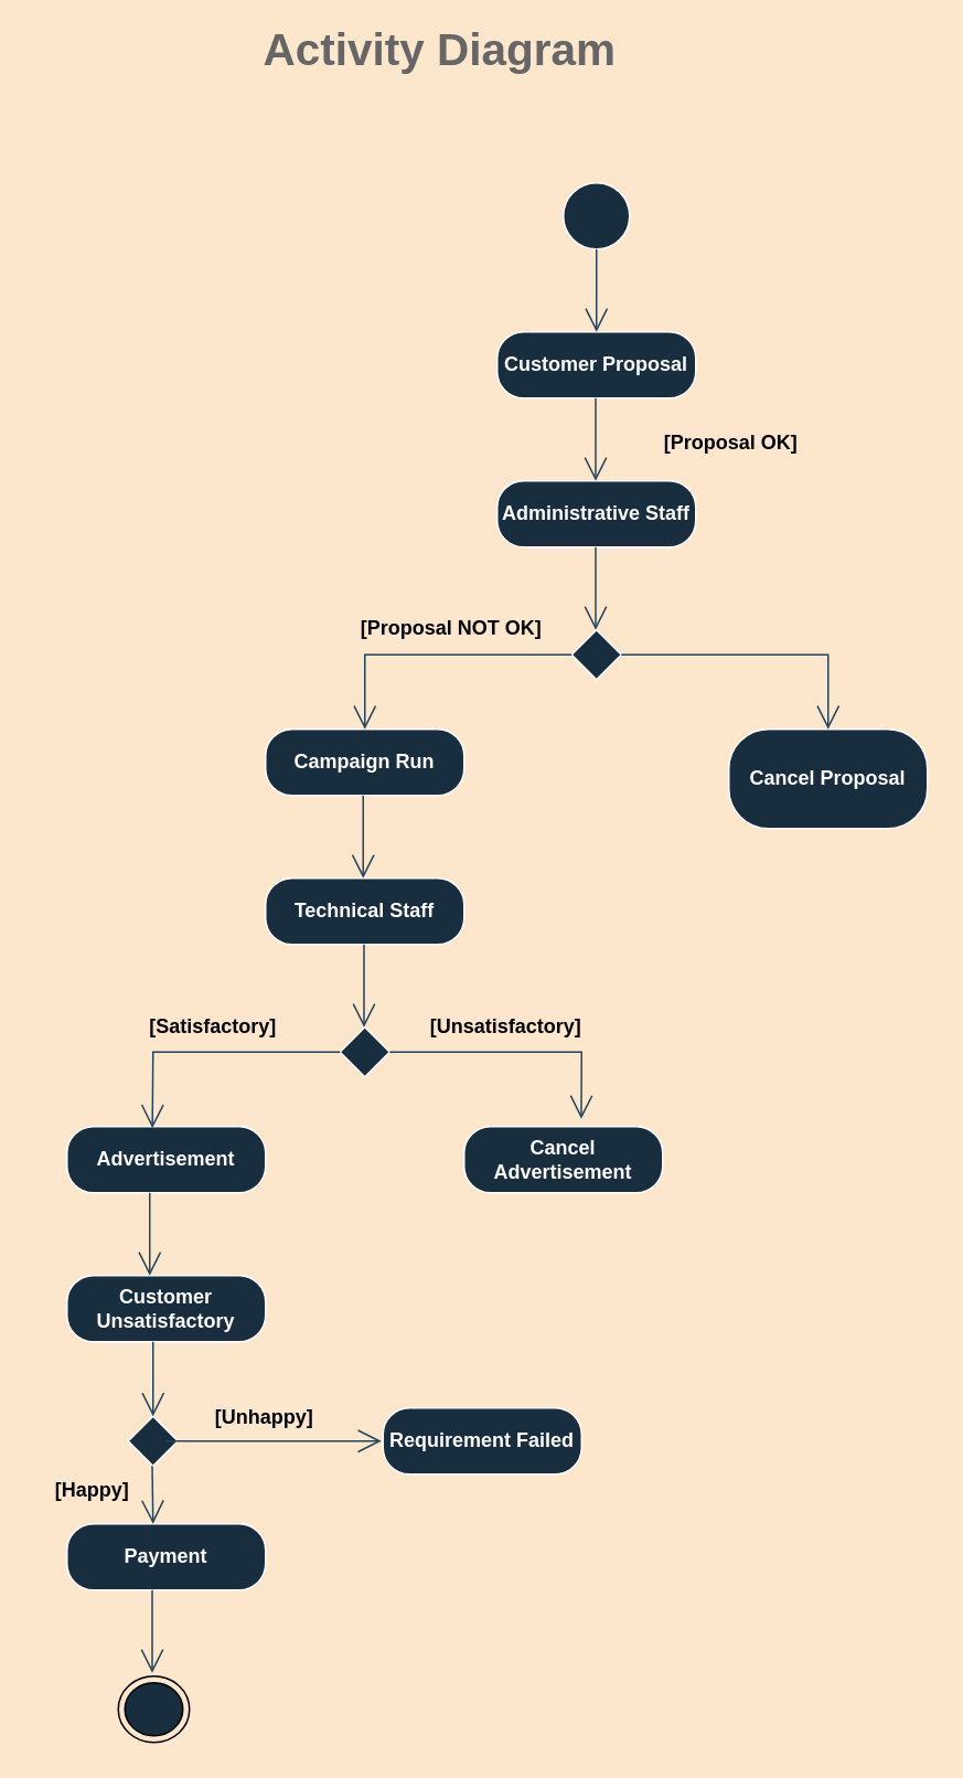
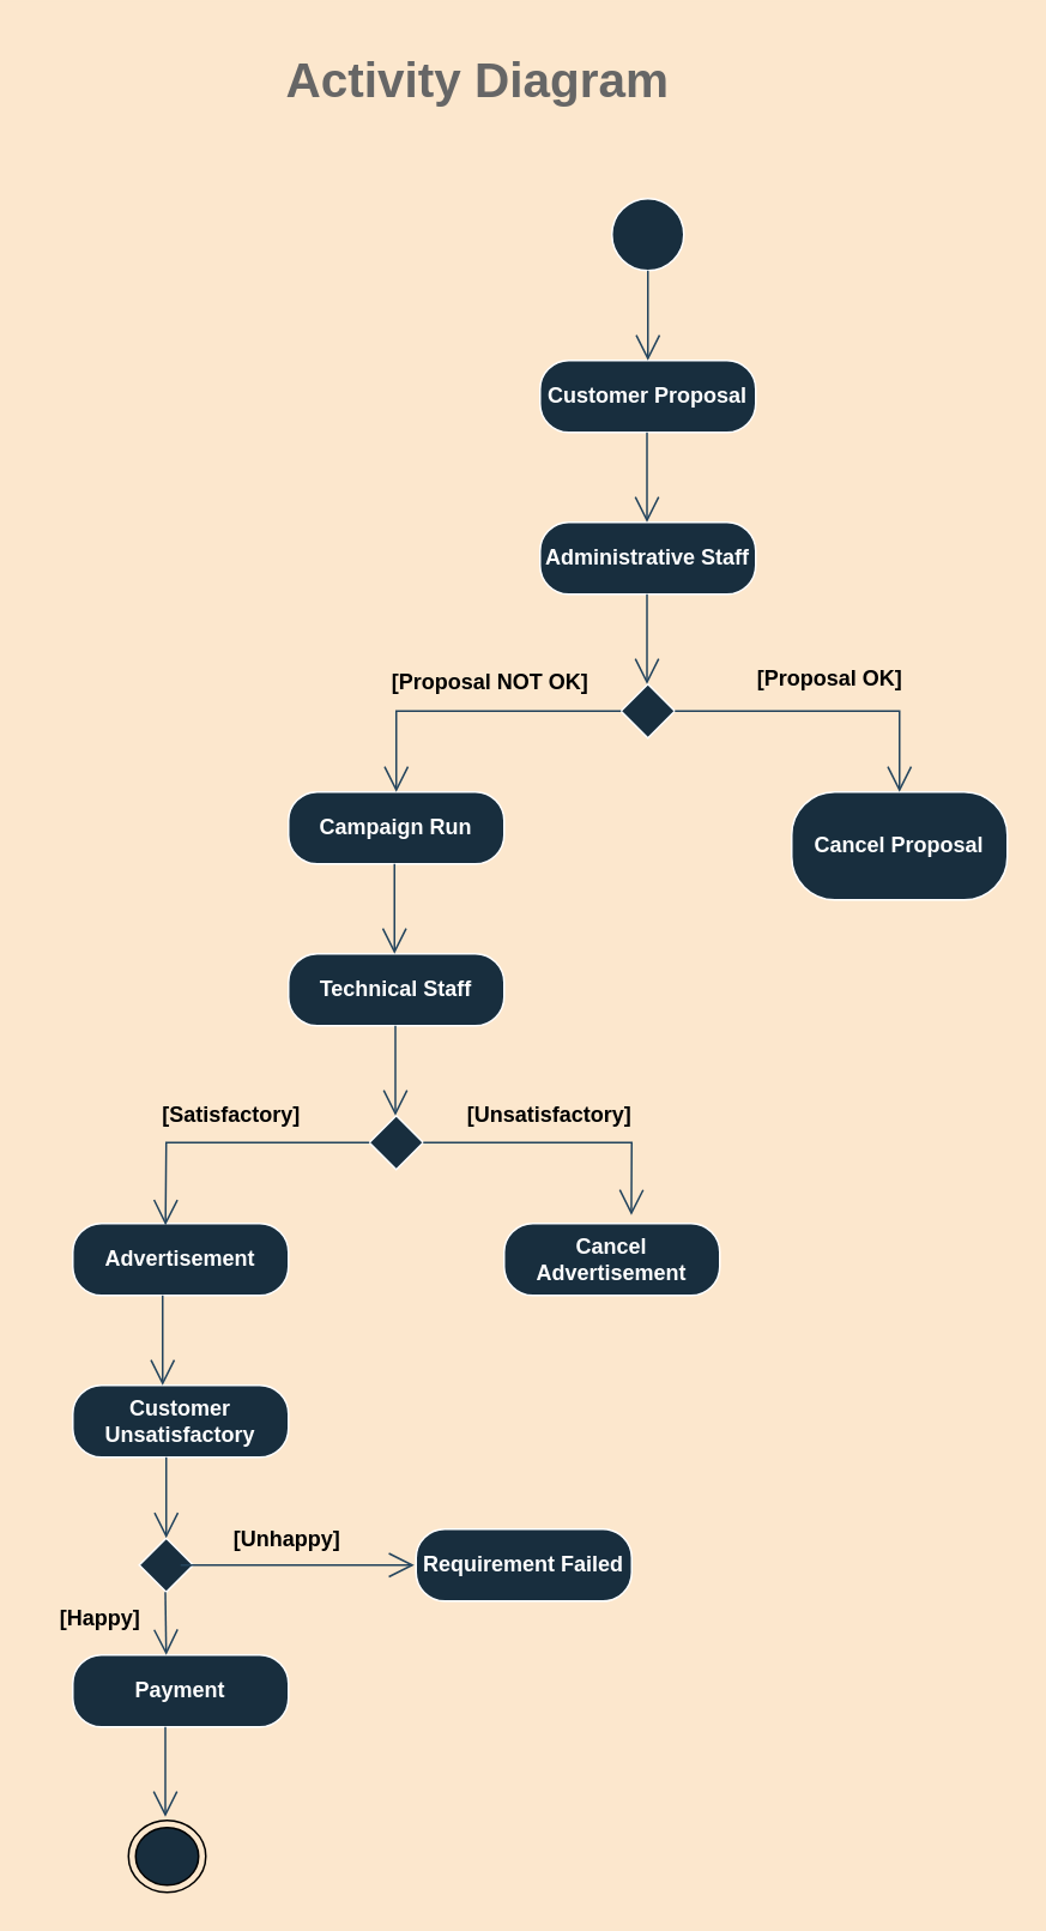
  <mxCell id="0" />
  <mxCell id="1" parent="0" />
  <mxCell id="2" value="" style="ellipse;whiteSpace=wrap;html=1;aspect=fixed;fillColor=#182E3E;strokeColor=#FFFFFF;fontColor=#FFFFFF;" parent="1" vertex="1"><mxGeometry x="340" y="110" width="40" height="40" as="geometry" /></mxCell>
  <mxCell id="3" value="Customer Proposal" style="rounded=1;whiteSpace=wrap;html=1;arcSize=40;fillColor=#182E3E;strokeColor=#FFFFFF;fontColor=#FFFFFF;fontStyle=1;fontSize=12;" parent="1" vertex="1"><mxGeometry x="300" y="200" width="120" height="40" as="geometry" /></mxCell>
  <mxCell id="4" value="Administrative Staff" style="rounded=1;whiteSpace=wrap;html=1;arcSize=40;fillColor=#182E3E;strokeColor=#FFFFFF;fontColor=#FFFFFF;fontStyle=1;fontSize=12;" parent="1" vertex="1"><mxGeometry x="300" y="290" width="120" height="40" as="geometry" /></mxCell>
  <mxCell id="5" value="Cancel Proposal" style="rounded=1;whiteSpace=wrap;html=1;arcSize=40;fillColor=#182E3E;strokeColor=#FFFFFF;fontColor=#FFFFFF;fontStyle=1;fontSize=12;" parent="1" vertex="1"><mxGeometry x="440" y="440" width="120" height="60" as="geometry" /></mxCell>
  <mxCell id="6" value="Campaign Run" style="rounded=1;whiteSpace=wrap;html=1;arcSize=40;fillColor=#182E3E;strokeColor=#FFFFFF;fontColor=#FFFFFF;fontStyle=1;fontSize=12;" parent="1" vertex="1"><mxGeometry x="160" y="440" width="120" height="40" as="geometry" /></mxCell>
  <mxCell id="7" value="Technical Staff" style="rounded=1;whiteSpace=wrap;html=1;arcSize=40;fillColor=#182E3E;strokeColor=#FFFFFF;fontColor=#FFFFFF;fontStyle=1;fontSize=12;" parent="1" vertex="1"><mxGeometry x="160" y="530" width="120" height="40" as="geometry" /></mxCell>
  <mxCell id="8" value="Advertisement" style="rounded=1;whiteSpace=wrap;html=1;arcSize=40;fillColor=#182E3E;strokeColor=#FFFFFF;fontColor=#FFFFFF;fontStyle=1;fontSize=12;" parent="1" vertex="1"><mxGeometry x="40" y="680" width="120" height="40" as="geometry" /></mxCell>
  <mxCell id="9" value="" style="rhombus;whiteSpace=wrap;html=1;fillColor=#182E3E;strokeColor=#FFFFFF;fontColor=#FFFFFF;" parent="1" vertex="1"><mxGeometry x="345" y="380" width="30" height="30" as="geometry" /></mxCell>
  <mxCell id="10" value="" style="rhombus;whiteSpace=wrap;html=1;fillColor=#182E3E;strokeColor=#FFFFFF;fontColor=#FFFFFF;" parent="1" vertex="1"><mxGeometry x="205" y="620" width="30" height="30" as="geometry" /></mxCell>
  <mxCell id="11" value="Cancel Advertisement" style="rounded=1;whiteSpace=wrap;html=1;arcSize=40;fillColor=#182E3E;strokeColor=#FFFFFF;fontColor=#FFFFFF;fontStyle=1;fontSize=12;" parent="1" vertex="1"><mxGeometry x="280" y="680" width="120" height="40" as="geometry" /></mxCell>
  <mxCell id="12" value="Customer Unsatisfactory" style="rounded=1;whiteSpace=wrap;html=1;arcSize=40;fillColor=#182E3E;strokeColor=#FFFFFF;fontColor=#FFFFFF;fontStyle=1;fontSize=12;" parent="1" vertex="1"><mxGeometry x="40" y="770" width="120" height="40" as="geometry" /></mxCell>
  <mxCell id="13" value="Payment" style="rounded=1;whiteSpace=wrap;html=1;arcSize=40;fillColor=#182E3E;strokeColor=#FFFFFF;fontColor=#FFFFFF;fontStyle=1;fontSize=12;" parent="1" vertex="1"><mxGeometry x="40" y="920" width="120" height="40" as="geometry" /></mxCell>
  <mxCell id="14" value="Requirement Failed" style="rounded=1;whiteSpace=wrap;html=1;arcSize=40;fillColor=#182E3E;strokeColor=#FFFFFF;fontColor=#FFFFFF;fontStyle=1;fontSize=12;" parent="1" vertex="1"><mxGeometry x="231" y="850" width="120" height="40" as="geometry" /></mxCell>
  <mxCell id="15" value="" style="rhombus;whiteSpace=wrap;html=1;fillColor=#182E3E;strokeColor=#FFFFFF;fontColor=#FFFFFF;" parent="1" vertex="1"><mxGeometry x="77" y="855" width="30" height="30" as="geometry" /></mxCell>
  <mxCell id="16" value="" style="endArrow=open;endFill=1;endSize=12;html=1;rounded=0;entryX=0.5;entryY=0;entryDx=0;entryDy=0;labelBackgroundColor=#FCE7CD;strokeColor=#23445D;" parent="1" target="3" edge="1"><mxGeometry width="160" relative="1" as="geometry"><mxPoint x="360" y="150" as="sourcePoint" /><mxPoint x="520" y="150" as="targetPoint" /></mxGeometry></mxCell>
  <mxCell id="17" value="" style="endArrow=open;endFill=1;endSize=12;html=1;rounded=0;entryX=0.5;entryY=0;entryDx=0;entryDy=0;labelBackgroundColor=#FCE7CD;strokeColor=#23445D;" parent="1" edge="1"><mxGeometry width="160" relative="1" as="geometry"><mxPoint x="359.5" y="240" as="sourcePoint" /><mxPoint x="359.5" y="290" as="targetPoint" /></mxGeometry></mxCell>
  <mxCell id="18" value="" style="endArrow=open;endFill=1;endSize=12;html=1;rounded=0;entryX=0.5;entryY=0;entryDx=0;entryDy=0;labelBackgroundColor=#FCE7CD;strokeColor=#23445D;" parent="1" edge="1"><mxGeometry width="160" relative="1" as="geometry"><mxPoint x="359.5" y="330" as="sourcePoint" /><mxPoint x="359.5" y="380" as="targetPoint" /></mxGeometry></mxCell>
  <mxCell id="19" value="" style="endArrow=open;endFill=1;endSize=12;html=1;rounded=0;entryX=0.5;entryY=0;entryDx=0;entryDy=0;exitX=1;exitY=0.5;exitDx=0;exitDy=0;labelBackgroundColor=#FCE7CD;strokeColor=#23445D;" parent="1" source="9" target="5" edge="1"><mxGeometry width="160" relative="1" as="geometry"><mxPoint x="370" y="395" as="sourcePoint" /><mxPoint x="455" y="430" as="targetPoint" /><Array as="points"><mxPoint x="500" y="395" /></Array></mxGeometry></mxCell>
  <mxCell id="20" value="" style="endArrow=open;endFill=1;endSize=12;html=1;rounded=0;exitX=0;exitY=0.5;exitDx=0;exitDy=0;labelBackgroundColor=#FCE7CD;strokeColor=#23445D;" parent="1" source="9" edge="1"><mxGeometry width="160" relative="1" as="geometry"><mxPoint x="340" y="390" as="sourcePoint" /><mxPoint x="220" y="440" as="targetPoint" /><Array as="points"><mxPoint x="220" y="395" /></Array></mxGeometry></mxCell>
  <mxCell id="21" value="" style="endArrow=open;endFill=1;endSize=12;html=1;rounded=0;labelBackgroundColor=#FCE7CD;strokeColor=#23445D;" parent="1" edge="1"><mxGeometry width="160" relative="1" as="geometry"><mxPoint x="219.5" y="570" as="sourcePoint" /><mxPoint x="219.5" y="620" as="targetPoint" /></mxGeometry></mxCell>
  <mxCell id="22" value="" style="endArrow=open;endFill=1;endSize=12;html=1;rounded=0;entryX=0.59;entryY=-0.115;entryDx=0;entryDy=0;entryPerimeter=0;exitX=1;exitY=0.5;exitDx=0;exitDy=0;labelBackgroundColor=#FCE7CD;strokeColor=#23445D;" parent="1" source="10" target="11" edge="1"><mxGeometry width="160" relative="1" as="geometry"><mxPoint x="240" y="630" as="sourcePoint" /><mxPoint x="330" y="660" as="targetPoint" /><Array as="points"><mxPoint x="351" y="635" /></Array></mxGeometry></mxCell>
  <mxCell id="23" value="" style="endArrow=open;endFill=1;endSize=12;html=1;rounded=0;entryX=0.43;entryY=0.025;entryDx=0;entryDy=0;entryPerimeter=0;exitX=0;exitY=0.5;exitDx=0;exitDy=0;labelBackgroundColor=#FCE7CD;strokeColor=#23445D;" parent="1" source="10" target="8" edge="1"><mxGeometry width="160" relative="1" as="geometry"><mxPoint x="200" y="630" as="sourcePoint" /><mxPoint x="70" y="680" as="targetPoint" /><Array as="points"><mxPoint x="92" y="635" /></Array></mxGeometry></mxCell>
  <mxCell id="24" value="" style="endArrow=open;endFill=1;endSize=12;html=1;rounded=0;labelBackgroundColor=#FCE7CD;strokeColor=#23445D;" parent="1" edge="1"><mxGeometry width="160" relative="1" as="geometry"><mxPoint x="90" y="720" as="sourcePoint" /><mxPoint x="90" y="770" as="targetPoint" /></mxGeometry></mxCell>
  <mxCell id="25" value="" style="endArrow=open;endFill=1;endSize=12;html=1;rounded=0;entryX=0.5;entryY=0;entryDx=0;entryDy=0;labelBackgroundColor=#FCE7CD;strokeColor=#23445D;" parent="1" target="15" edge="1"><mxGeometry width="160" relative="1" as="geometry"><mxPoint x="92" y="820" as="sourcePoint" /><mxPoint x="92" y="850" as="targetPoint" /><Array as="points"><mxPoint x="92" y="810" /></Array></mxGeometry></mxCell>
  <mxCell id="26" value="" style="endArrow=open;endFill=1;endSize=12;html=1;rounded=0;labelBackgroundColor=#FCE7CD;strokeColor=#23445D;exitX=0.767;exitY=0.5;exitDx=0;exitDy=0;exitPerimeter=0;" parent="1" edge="1" source="15"><mxGeometry width="160" relative="1" as="geometry"><mxPoint x="110" y="870" as="sourcePoint" /><mxPoint x="230" y="870" as="targetPoint" /></mxGeometry></mxCell>
  <mxCell id="27" value="" style="endArrow=open;endFill=1;endSize=12;html=1;rounded=0;labelBackgroundColor=#FCE7CD;strokeColor=#23445D;" parent="1" edge="1"><mxGeometry width="160" relative="1" as="geometry"><mxPoint x="91.5" y="885" as="sourcePoint" /><mxPoint x="92" y="920" as="targetPoint" /></mxGeometry></mxCell>
  <mxCell id="28" value="" style="endArrow=open;endFill=1;endSize=12;html=1;rounded=0;labelBackgroundColor=#FCE7CD;strokeColor=#23445D;" parent="1" edge="1"><mxGeometry width="160" relative="1" as="geometry"><mxPoint x="91.5" y="960" as="sourcePoint" /><mxPoint x="91.5" y="1010" as="targetPoint" /></mxGeometry></mxCell>
  <mxCell id="29" value="" style="ellipse;html=1;shape=endState;fillColor=#182E3E;strokeColor=#000000;fontColor=#FFFFFF;" parent="1" vertex="1"><mxGeometry x="71" y="1012" width="43" height="40" as="geometry" /></mxCell>
- <mxCell id="30" value="&lt;b&gt;&lt;font color=&quot;#666666&quot; style=&quot;font-size: 27px;&quot;&gt;Activity Diagram&lt;/font&gt;&lt;/b&gt;" style="text;html=1;align=center;verticalAlign=middle;resizable=0;points=[];autosize=1;strokeColor=none;fillColor=none;fontSize=12;fontColor=#FFFFFF;" parent="1" vertex="1"><mxGeometry x="145" y="5" width="240" height="50" as="geometry" /></mxCell>
- <mxCell id="31" value="&lt;font style=&quot;font-size: 12px;&quot;&gt;&lt;b style=&quot;font-size: 12px;&quot;&gt;[Proposal OK]&lt;/b&gt;&lt;/font&gt;" style="text;html=1;align=center;verticalAlign=middle;resizable=0;points=[];autosize=1;strokeColor=none;fillColor=none;fontSize=12;fontColor=#000000;" vertex="1" parent="1"><mxGeometry x="391" y="252" width="100" height="30" as="geometry" /></mxCell>
+ <mxCell id="30" value="&lt;b&gt;&lt;font color=&quot;#666666&quot; style=&quot;font-size: 27px;&quot;&gt;Activity Diagram&lt;/font&gt;&lt;/b&gt;" style="text;html=1;align=center;verticalAlign=middle;resizable=0;points=[];autosize=1;strokeColor=none;fillColor=none;fontSize=12;fontColor=#FFFFFF;" parent="1" vertex="1"><mxGeometry x="145" y="20" width="240" height="50" as="geometry" /></mxCell>
+ <mxCell id="31" value="&lt;font style=&quot;font-size: 12px;&quot;&gt;&lt;b style=&quot;font-size: 12px;&quot;&gt;[Proposal OK]&lt;/b&gt;&lt;/font&gt;" style="text;html=1;align=center;verticalAlign=middle;resizable=0;points=[];autosize=1;strokeColor=none;fillColor=none;fontSize=12;fontColor=#000000;" vertex="1" parent="1"><mxGeometry x="411" y="362" width="100" height="30" as="geometry" /></mxCell>
  <mxCell id="32" value="[Proposal NOT OK]" style="text;html=1;align=center;verticalAlign=middle;resizable=0;points=[];autosize=1;strokeColor=none;fillColor=none;fontSize=12;fontColor=#000000;fontStyle=1" vertex="1" parent="1"><mxGeometry x="207" y="364" width="130" height="30" as="geometry" /></mxCell>
  <mxCell id="33" value="" style="endArrow=open;endFill=1;endSize=12;html=1;rounded=0;entryX=0.5;entryY=0;entryDx=0;entryDy=0;labelBackgroundColor=#FCE7CD;strokeColor=#23445D;" edge="1" parent="1"><mxGeometry width="160" relative="1" as="geometry"><mxPoint x="219" y="480" as="sourcePoint" /><mxPoint x="219" y="530" as="targetPoint" /></mxGeometry></mxCell>
  <mxCell id="34" value="&lt;font style=&quot;font-size: 12px;&quot;&gt;[Unsatisfactory]&lt;/font&gt;" style="text;html=1;align=center;verticalAlign=middle;resizable=0;points=[];autosize=1;strokeColor=none;fillColor=none;fontSize=12;fontColor=#000000;fontStyle=1" vertex="1" parent="1"><mxGeometry x="250" y="605" width="110" height="30" as="geometry" /></mxCell>
  <mxCell id="35" value="&lt;b&gt;[Satisfactory]&lt;/b&gt;" style="text;html=1;align=center;verticalAlign=middle;resizable=0;points=[];autosize=1;strokeColor=none;fillColor=none;fontSize=12;fontColor=#000000;" vertex="1" parent="1"><mxGeometry x="78" y="605" width="100" height="30" as="geometry" /></mxCell>
  <mxCell id="36" value="&lt;b&gt;[Happy]&lt;/b&gt;" style="text;html=1;align=center;verticalAlign=middle;resizable=0;points=[];autosize=1;strokeColor=none;fillColor=none;fontSize=12;fontColor=#000000;" vertex="1" parent="1"><mxGeometry x="20" y="885" width="70" height="30" as="geometry" /></mxCell>
  <mxCell id="37" value="&lt;b&gt;[Unhappy]&lt;/b&gt;" style="text;html=1;align=center;verticalAlign=middle;resizable=0;points=[];autosize=1;strokeColor=none;fillColor=none;fontSize=12;fontColor=#000000;" vertex="1" parent="1"><mxGeometry x="119" y="841" width="80" height="30" as="geometry" /></mxCell>
